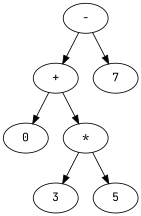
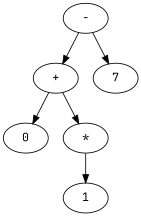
  digraph {
    fontname="JetBrains Mono"
    node [fontname="JetBrains Mono"]
    edge [fontname="JetBrains Mono"]
    n1 [label=" - "]
    n2 [label=" + "]
    7
    n4 [label=0]
    n5 [label=" * "]
-   3
-   5
+   3 [label=1]
    n1 -> n2
    n1 -> 7
    n2 -> n4
    n2 -> n5
    n5 -> 3
-   n5 -> 5
  }
